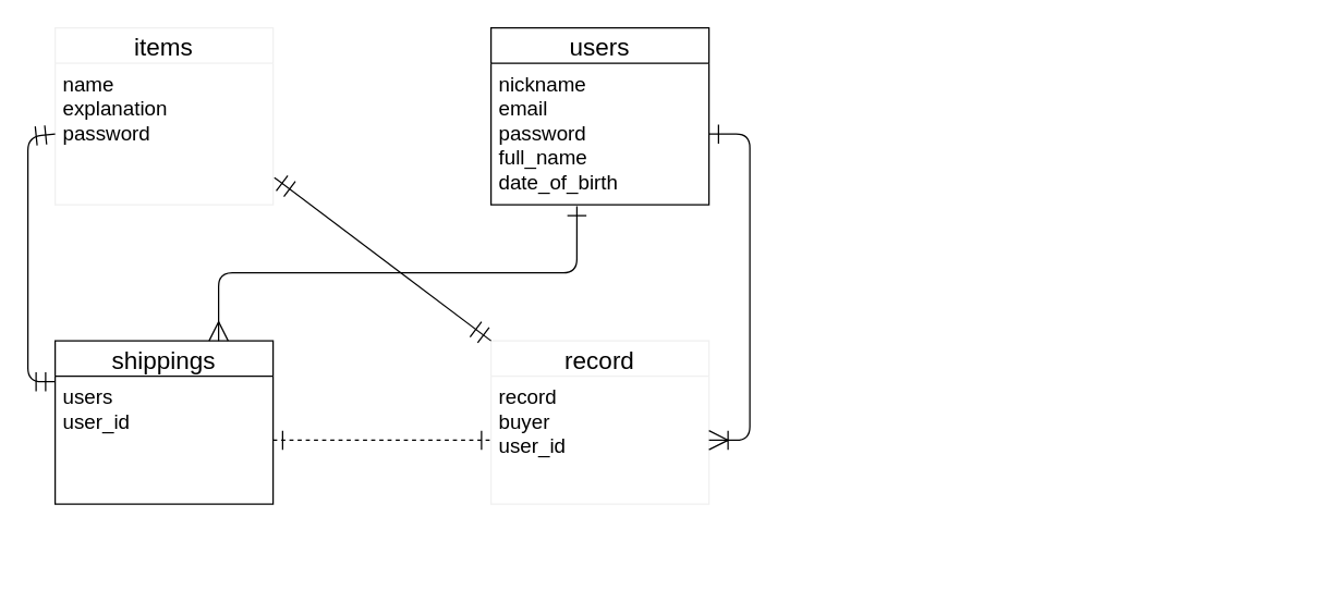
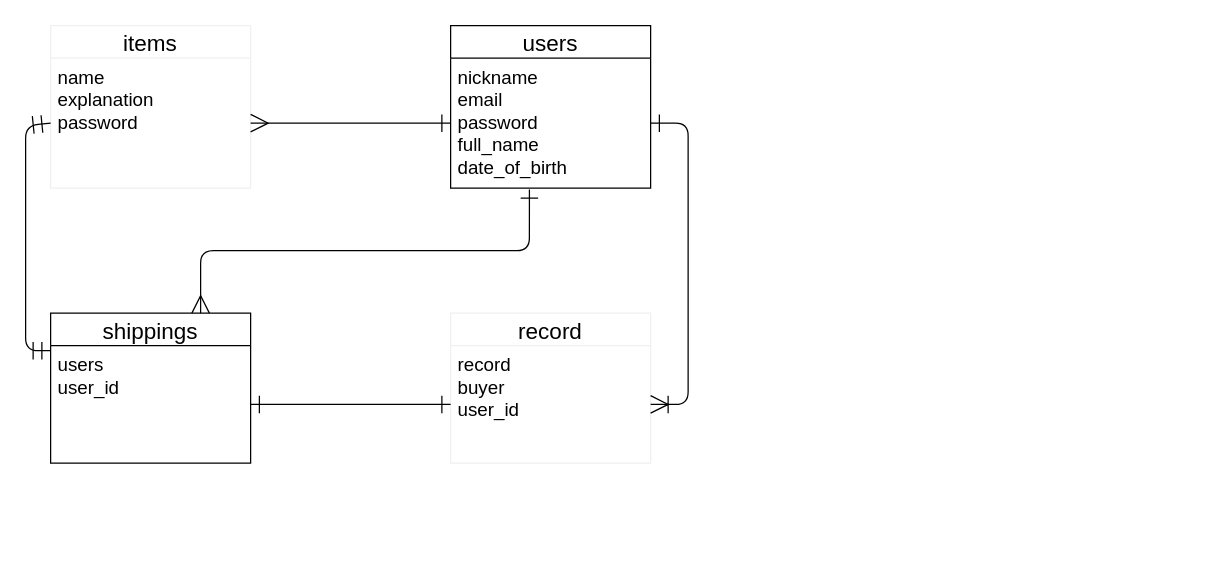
  <mxCell id="0" />
  <mxCell id="1" parent="0" />
  <mxCell id="2" style="edgeStyle=orthogonalEdgeStyle;orthogonalLoop=1;jettySize=auto;html=1;exitX=0.5;exitY=1;exitDx=0;exitDy=0;" parent="1" edge="1"><mxGeometry relative="1" as="geometry"><mxPoint x="950" y="430" as="sourcePoint" /><mxPoint x="950" y="430" as="targetPoint" /></mxGeometry></mxCell>
  <mxCell id="3" value="items" style="swimlane;fontStyle=0;childLayout=stackLayout;horizontal=1;startSize=26;horizontalStack=0;resizeParent=1;resizeParentMax=0;resizeLast=0;collapsible=1;marginBottom=0;align=center;fontSize=18;strokeColor=#F0F0F0;textDirection=ltr;" parent="1" vertex="1"><mxGeometry x="40" y="20" width="160" height="130" as="geometry" /></mxCell>
  <mxCell id="4" value="name&#10;explanation&#10;password" style="text;strokeColor=none;fillColor=none;spacingLeft=4;spacingRight=4;overflow=hidden;rotatable=0;points=[[0,0.5],[1,0.5]];portConstraint=eastwest;fontSize=15;" parent="3" vertex="1"><mxGeometry y="26" width="160" height="104" as="geometry" /></mxCell>
  <mxCell id="5" style="edgeStyle=orthogonalEdgeStyle;rounded=0;orthogonalLoop=1;jettySize=auto;html=1;exitX=1;exitY=0.5;exitDx=0;exitDy=0;fontSize=17;" parent="3" edge="1"><mxGeometry relative="1" as="geometry"><mxPoint x="260" y="43" as="sourcePoint" /><mxPoint x="260" y="43" as="targetPoint" /></mxGeometry></mxCell>
  <mxCell id="6" value="record" style="swimlane;fontStyle=0;childLayout=stackLayout;horizontal=1;startSize=26;horizontalStack=0;resizeParent=1;resizeParentMax=0;resizeLast=0;collapsible=1;marginBottom=0;align=center;fontSize=18;strokeColor=#F0F0F0;" parent="1" vertex="1"><mxGeometry x="360" y="250" width="160" height="120" as="geometry" /></mxCell>
  <mxCell id="7" value="record&#10;buyer&#10;user_id" style="text;strokeColor=none;fillColor=none;spacingLeft=4;spacingRight=4;overflow=hidden;rotatable=0;points=[[0,0.5],[1,0.5]];portConstraint=eastwest;fontSize=15;" parent="6" vertex="1"><mxGeometry y="26" width="160" height="94" as="geometry" /></mxCell>
  <mxCell id="8" value="users" style="swimlane;fontStyle=0;childLayout=stackLayout;horizontal=1;startSize=26;horizontalStack=0;resizeParent=1;resizeParentMax=0;resizeLast=0;collapsible=1;marginBottom=0;align=center;fontSize=18;" vertex="1" parent="1"><mxGeometry x="360" y="20" width="160" height="130" as="geometry" /></mxCell>
  <mxCell id="9" value="nickname&#10;email&#10;password&#10;full_name&#10;date_of_birth" style="text;strokeColor=none;fillColor=none;spacingLeft=4;spacingRight=4;overflow=hidden;rotatable=0;points=[[0,0.5],[1,0.5]];portConstraint=eastwest;fontSize=15;" vertex="1" parent="8"><mxGeometry y="26" width="160" height="104" as="geometry" /></mxCell>
  <mxCell id="10" value="shippings" style="swimlane;fontStyle=0;childLayout=stackLayout;horizontal=1;startSize=26;horizontalStack=0;resizeParent=1;resizeParentMax=0;resizeLast=0;collapsible=1;marginBottom=0;align=center;fontSize=18;" vertex="1" parent="1"><mxGeometry x="40" y="250" width="160" height="120" as="geometry" /></mxCell>
  <mxCell id="11" value="users&#10;user_id" style="text;strokeColor=none;fillColor=none;spacingLeft=4;spacingRight=4;overflow=hidden;rotatable=0;points=[[0,0.5],[1,0.5]];portConstraint=eastwest;fontSize=15;" vertex="1" parent="10"><mxGeometry y="26" width="160" height="94" as="geometry" /></mxCell>
+ <mxCell id="12" value="" style="edgeStyle=entityRelationEdgeStyle;fontSize=12;html=1;endArrow=ERmany;startArrow=ERone;verticalAlign=top;exitX=0;exitY=0.5;exitDx=0;exitDy=0;strokeWidth=1;endSize=12;startSize=12;entryX=1;entryY=0.5;entryDx=0;entryDy=0;endFill=0;startFill=0;" edge="1" parent="1" source="9" target="4"><mxGeometry width="100" height="100" relative="1" as="geometry"><mxPoint x="310" y="100" as="sourcePoint" /><mxPoint x="220" y="80" as="targetPoint" /></mxGeometry></mxCell>
  <mxCell id="13" value="" style="edgeStyle=entityRelationEdgeStyle;fontSize=12;html=1;endArrow=ERone;startArrow=ERoneToMany;strokeWidth=1;endSize=12;startSize=12;entryX=1;entryY=0.5;entryDx=0;entryDy=0;exitX=1;exitY=0.5;exitDx=0;exitDy=0;startFill=0;endFill=0;" edge="1" parent="1" source="7" target="9"><mxGeometry width="100" height="100" relative="1" as="geometry"><mxPoint x="530" y="300" as="sourcePoint" /><mxPoint x="530" y="71" as="targetPoint" /></mxGeometry></mxCell>
- <mxCell id="14" value="" style="fontSize=12;html=1;endArrow=ERmandOne;startArrow=ERmandOne;strokeWidth=1;entryX=0;entryY=0;entryDx=0;entryDy=0;exitX=1.006;exitY=0.808;exitDx=0;exitDy=0;exitPerimeter=0;endSize=12;startSize=12;" edge="1" parent="1" source="4" target="6"><mxGeometry width="100" height="100" relative="1" as="geometry"><mxPoint x="200" y="240" as="sourcePoint" /><mxPoint x="300" y="140" as="targetPoint" /></mxGeometry></mxCell>
- <mxCell id="15" value="" style="edgeStyle=entityRelationEdgeStyle;fontSize=12;html=1;endArrow=ERone;startArrow=ERone;strokeWidth=1;entryX=0;entryY=0.5;entryDx=0;entryDy=0;exitX=1;exitY=0.5;exitDx=0;exitDy=0;endSize=12;startSize=12;startFill=0;endFill=0;dashed=1;" edge="1" parent="1" source="11" target="7"><mxGeometry width="100" height="100" relative="1" as="geometry"><mxPoint x="240" y="400" as="sourcePoint" /><mxPoint x="340" y="300" as="targetPoint" /></mxGeometry></mxCell>
+ <mxCell id="15" value="" style="edgeStyle=entityRelationEdgeStyle;fontSize=12;html=1;endArrow=ERone;startArrow=ERone;strokeWidth=1;entryX=0;entryY=0.5;entryDx=0;entryDy=0;exitX=1;exitY=0.5;exitDx=0;exitDy=0;endSize=12;startSize=12;startFill=0;endFill=0;" edge="1" parent="1" source="11" target="7"><mxGeometry width="100" height="100" relative="1" as="geometry"><mxPoint x="240" y="400" as="sourcePoint" /><mxPoint x="340" y="300" as="targetPoint" /></mxGeometry></mxCell>
  <mxCell id="16" value="" style="fontSize=12;html=1;endArrow=ERmandOne;startArrow=ERmandOne;strokeWidth=1;exitX=0;exitY=0.25;exitDx=0;exitDy=0;endSize=12;startSize=12;targetPerimeterSpacing=0;" edge="1" parent="1" source="10"><mxGeometry width="100" height="100" relative="1" as="geometry"><mxPoint x="30" y="250" as="sourcePoint" /><mxPoint x="40" y="98" as="targetPoint" /><Array as="points"><mxPoint x="20" y="280" /><mxPoint x="20" y="230" /><mxPoint x="20" y="210" /><mxPoint x="20" y="150" /><mxPoint x="20" y="100" /></Array></mxGeometry></mxCell>
  <mxCell id="17" value="" style="fontSize=12;html=1;endArrow=ERmany;startArrow=ERone;strokeWidth=1;startFill=0;edgeStyle=orthogonalEdgeStyle;entryX=0.75;entryY=0;entryDx=0;entryDy=0;endSize=12;startSize=12;endFill=0;exitX=0.394;exitY=1.01;exitDx=0;exitDy=0;exitPerimeter=0;" edge="1" parent="1" source="9" target="10"><mxGeometry width="100" height="100" relative="1" as="geometry"><mxPoint x="420" y="190" as="sourcePoint" /><mxPoint x="140" y="230" as="targetPoint" /></mxGeometry></mxCell>
